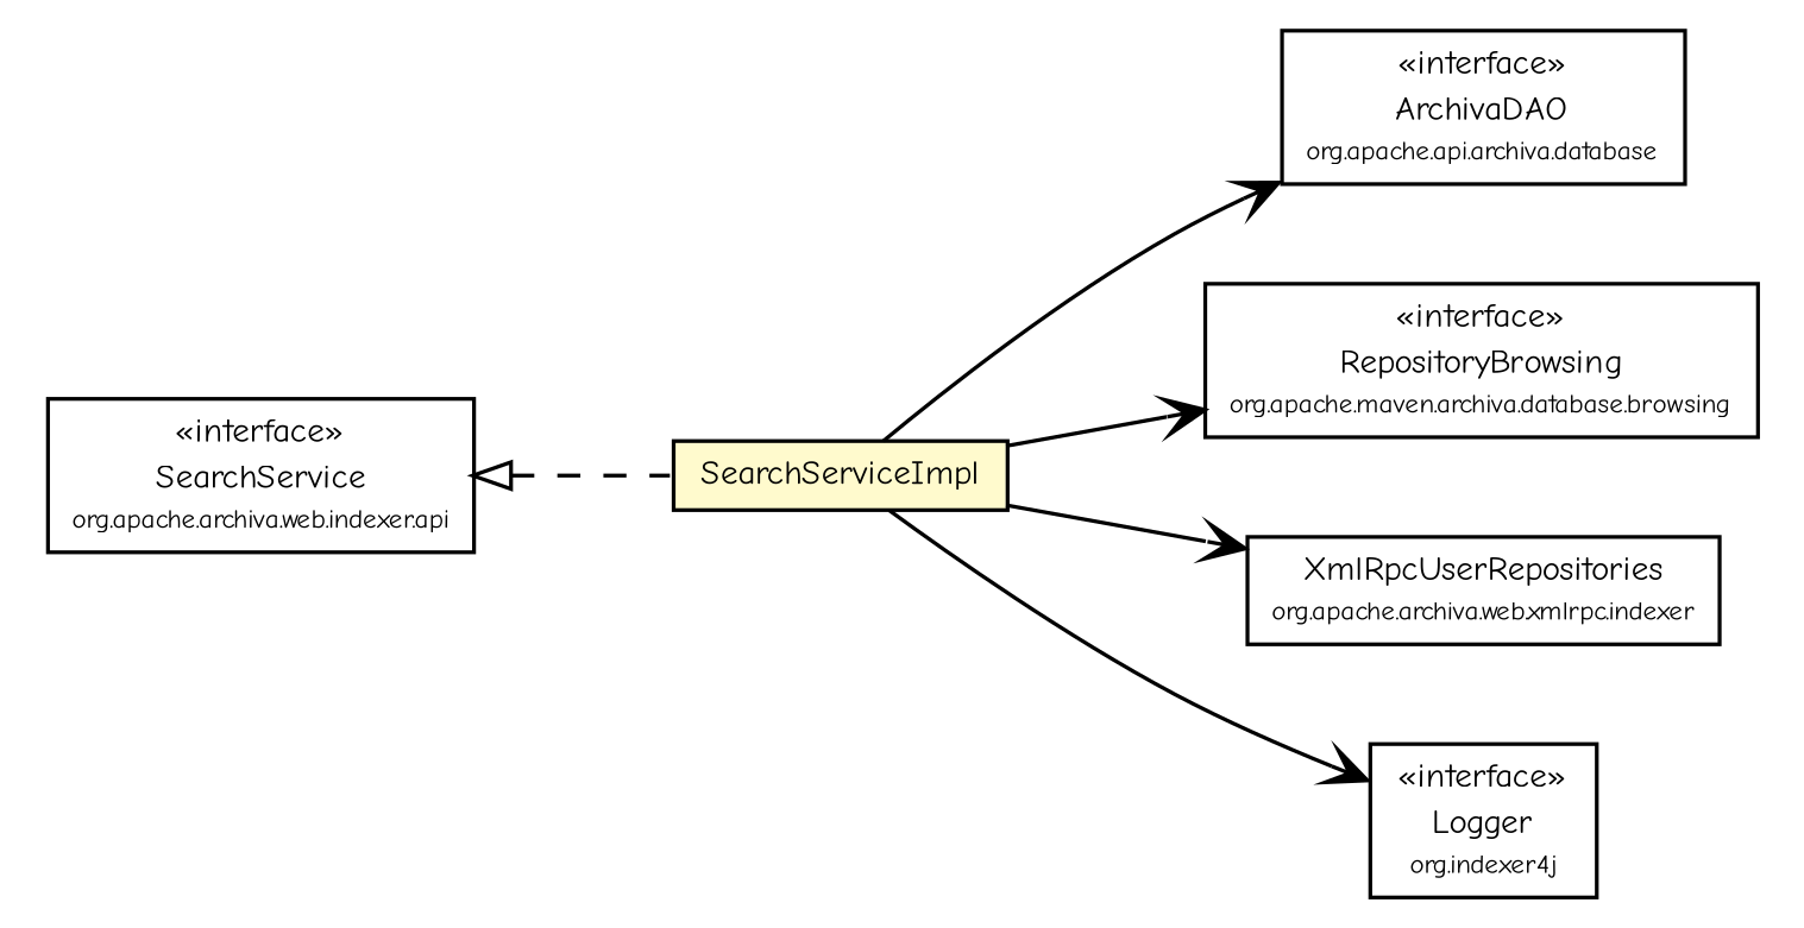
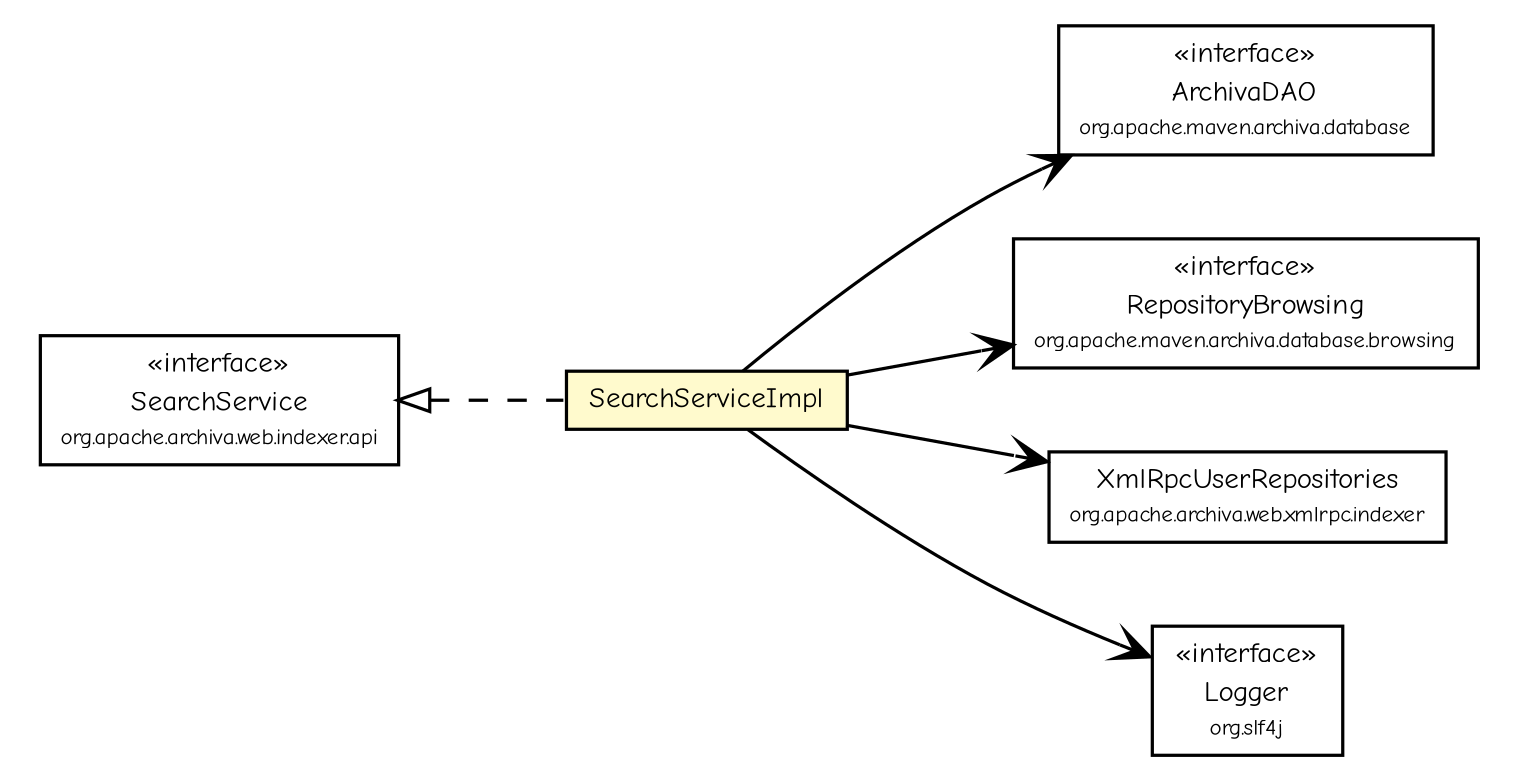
  digraph {
    fontname="Comic Neue"
    rankdir=LR
    node [fontcolor=black fontname="Comic Neue" fontsize=9.0 shape=plaintext]
    edge [fontname="Comic Neue" fontsize=10.0 headport=p labelfontname=Helvetica labelfontsize=10 tailport=p arrowhead=open color=black fontcolor=black]
-   n1 [label=<<table border="0" cellborder="1" cellspacing="0" cellpadding="2" port="p" href="../../../../maven/archiva/database/ArchivaDAO.html"> 		<tr><td><table border="0" cellspacing="0" cellpadding="1"> 			<tr><td> &laquo;interface&raquo; </td></tr> 			<tr><td> ArchivaDAO </td></tr> 			<tr><td><font point-size="7.0"> org.apache.api.archiva.database </font></td></tr> 		</table></td></tr> 		</table>>]
+   n1 [label=<<table border="0" cellborder="1" cellspacing="0" cellpadding="2" port="p" href="../../../../maven/archiva/database/ArchivaDAO.html"> 		<tr><td><table border="0" cellspacing="0" cellpadding="1"> 			<tr><td> &laquo;interface&raquo; </td></tr> 			<tr><td> ArchivaDAO </td></tr> 			<tr><td><font point-size="7.0"> org.apache.maven.archiva.database </font></td></tr> 		</table></td></tr> 		</table>>]
    n2 [label=<<table border="0" cellborder="1" cellspacing="0" cellpadding="2" port="p" href="../../../../maven/archiva/database/browsing/RepositoryBrowsing.html"> 		<tr><td><table border="0" cellspacing="0" cellpadding="1"> 			<tr><td> &laquo;interface&raquo; </td></tr> 			<tr><td> RepositoryBrowsing </td></tr> 			<tr><td><font point-size="7.0"> org.apache.maven.archiva.database.browsing </font></td></tr> 		</table></td></tr> 		</table>>]
    n3 [label=<<table border="0" cellborder="1" cellspacing="0" cellpadding="2" port="p" href="../api/SearchService.html"> 		<tr><td><table border="0" cellspacing="0" cellpadding="1"> 			<tr><td> &laquo;interface&raquo; </td></tr> 			<tr><td> SearchService </td></tr> 			<tr><td><font point-size="7.0"> org.apache.archiva.web.indexer.api </font></td></tr> 		</table></td></tr> 		</table>>]
    n4 [label=<<table border="0" cellborder="1" cellspacing="0" cellpadding="2" port="p" bgcolor="lemonChiffon" href="./SearchServiceImpl.html"> 		<tr><td><table border="0" cellspacing="0" cellpadding="1"> 			<tr><td> SearchServiceImpl </td></tr> 		</table></td></tr> 		</table>>]
    n5 [label=<<table border="0" cellborder="1" cellspacing="0" cellpadding="2" port="p" href="../security/XmlRpcUserRepositories.html"> 		<tr><td><table border="0" cellspacing="0" cellpadding="1"> 			<tr><td> XmlRpcUserRepositories </td></tr> 			<tr><td><font point-size="7.0"> org.apache.archiva.web.xmlrpc.indexer </font></td></tr> 		</table></td></tr> 		</table>>]
-   n6 [label=<<table border="0" cellborder="1" cellspacing="0" cellpadding="2" port="p" href="http://java.sun.com/j2se/1.4.2/docs/api/org/slf4j/Logger.html"> 		<tr><td><table border="0" cellspacing="0" cellpadding="1"> 			<tr><td> &laquo;interface&raquo; </td></tr> 			<tr><td> Logger </td></tr> 			<tr><td><font point-size="7.0"> org.indexer4j </font></td></tr> 		</table></td></tr> 		</table>>]
+   n6 [label=<<table border="0" cellborder="1" cellspacing="0" cellpadding="2" port="p" href="http://java.sun.com/j2se/1.4.2/docs/api/org/slf4j/Logger.html"> 		<tr><td><table border="0" cellspacing="0" cellpadding="1"> 			<tr><td> &laquo;interface&raquo; </td></tr> 			<tr><td> Logger </td></tr> 			<tr><td><font point-size="7.0"> org.slf4j </font></td></tr> 		</table></td></tr> 		</table>>]
    n3 -> n4 [arrowtail=empty dir=back fontsize=10 style=dashed arrowhead="" color="" fontcolor=""]
    n4 -> n1
    n4 -> n2
    n4 -> n5
    n4 -> n6
  }
